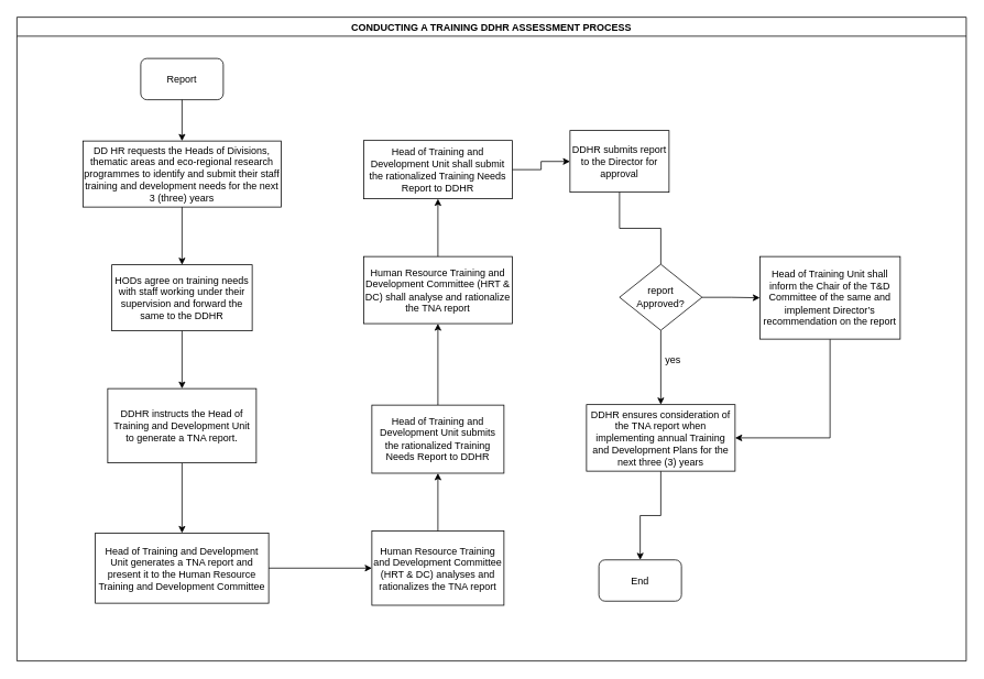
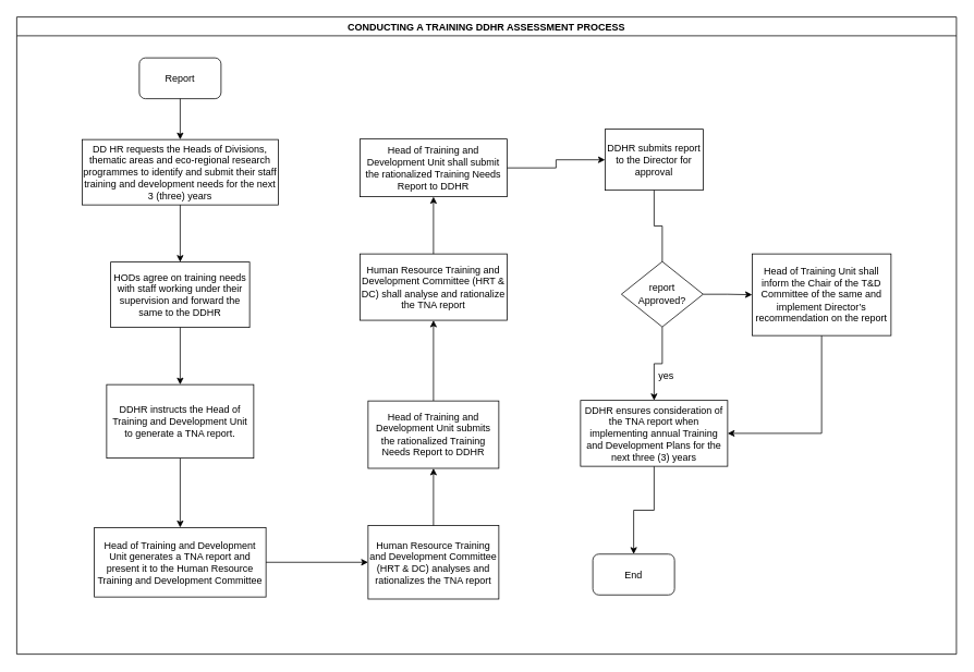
  <mxCell id="0" />
  <mxCell id="1" parent="0" />
  <mxCell id="2" value="CONDUCTING A TRAINING DDHR ASSESSMENT PROCESS" style="swimlane;" vertex="1" parent="1"><mxGeometry x="20" y="20" width="1150" height="780" as="geometry" /></mxCell>
  <mxCell id="3" value="Report" style="rounded=1;whiteSpace=wrap;html=1;" vertex="1" parent="2"><mxGeometry x="150" y="50" width="100" height="50" as="geometry" /></mxCell>
  <mxCell id="4" value="DD HR requests the Heads of Divisions, thematic areas and eco-regional research programmes to identify and submit their staff training and development needs for the next 3 (three) years" style="rounded=0;whiteSpace=wrap;html=1;" vertex="1" parent="2"><mxGeometry x="80" y="150" width="240" height="80" as="geometry" /></mxCell>
  <mxCell id="5" value="" style="edgeStyle=orthogonalEdgeStyle;rounded=0;orthogonalLoop=1;jettySize=auto;html=1;entryX=0.5;entryY=0;entryDx=0;entryDy=0;" edge="1" parent="2" source="3" target="4"><mxGeometry relative="1" as="geometry"><mxPoint x="200" y="150" as="targetPoint" /></mxGeometry></mxCell>
  <mxCell id="6" value="HODs agree on training needs with staff working under their supervision and forward the same to the DDHR" style="whiteSpace=wrap;html=1;rounded=0;" vertex="1" parent="2"><mxGeometry x="115" y="300" width="170" height="80" as="geometry" /></mxCell>
  <mxCell id="7" value="" style="edgeStyle=orthogonalEdgeStyle;rounded=0;orthogonalLoop=1;jettySize=auto;html=1;" edge="1" parent="2" source="4" target="6"><mxGeometry relative="1" as="geometry" /></mxCell>
  <mxCell id="8" value="Head of Training and Development Unit generates a TNA report and present it to the Human Resource Training and Development Committee" style="whiteSpace=wrap;html=1;rounded=0;" vertex="1" parent="2"><mxGeometry x="95" y="625" width="210" height="85" as="geometry" /></mxCell>
  <mxCell id="9" value="Human Resource Training and Development Committee (HRT &amp;amp; DC) analyses and rationalizes the TNA report" style="whiteSpace=wrap;html=1;rounded=0;" vertex="1" parent="2"><mxGeometry x="430" y="622.5" width="160" height="90" as="geometry" /></mxCell>
  <mxCell id="10" value="" style="edgeStyle=orthogonalEdgeStyle;rounded=0;orthogonalLoop=1;jettySize=auto;html=1;" edge="1" parent="2" source="8" target="9"><mxGeometry relative="1" as="geometry" /></mxCell>
  <mxCell id="11" value="Human Resource Training and Development Committee (HRT &amp;amp; DC) shall analyse and rationalize the TNA report" style="whiteSpace=wrap;html=1;rounded=0;" vertex="1" parent="2"><mxGeometry x="420" y="290" width="180" height="81.25" as="geometry" /></mxCell>
- <mxCell id="12" value="DDHR submits report to the Director for approval" style="whiteSpace=wrap;html=1;rounded=0;" vertex="1" parent="2"><mxGeometry x="670" y="137.35" width="120" height="74.69" as="geometry" /></mxCell>
- <mxCell id="13" value="yes" style="text;html=1;strokeColor=none;fillColor=none;align=center;verticalAlign=middle;whiteSpace=wrap;rounded=0;" vertex="1" parent="2"><mxGeometry x="775" y="405" width="40" height="20" as="geometry" /></mxCell>
+ <mxCell id="12" value="DDHR submits report to the Director for approval" style="whiteSpace=wrap;html=1;rounded=0;" vertex="1" parent="2"><mxGeometry x="720" y="137.35" width="120" height="74.69" as="geometry" /></mxCell>
+ <mxCell id="13" value="yes" style="text;html=1;strokeColor=none;fillColor=none;align=center;verticalAlign=middle;whiteSpace=wrap;rounded=0;" vertex="1" parent="2"><mxGeometry x="775" y="430" width="40" height="20" as="geometry" /></mxCell>
  <mxCell id="14" value="End" style="rounded=1;whiteSpace=wrap;html=1;" vertex="1" parent="2"><mxGeometry x="705" y="657.5" width="100" height="50" as="geometry" /></mxCell>
  <mxCell id="15" value="" style="edgeStyle=orthogonalEdgeStyle;rounded=0;orthogonalLoop=1;jettySize=auto;html=1;" edge="1" parent="1" source="16" target="8"><mxGeometry relative="1" as="geometry" /></mxCell>
  <mxCell id="16" value="DDHR instructs the Head of Training and Development Unit to generate a TNA report." style="whiteSpace=wrap;html=1;rounded=0;" vertex="1" parent="1"><mxGeometry x="130" y="470" width="180" height="90" as="geometry" /></mxCell>
  <mxCell id="17" value="" style="edgeStyle=orthogonalEdgeStyle;rounded=0;orthogonalLoop=1;jettySize=auto;html=1;" edge="1" parent="1" source="6" target="16"><mxGeometry relative="1" as="geometry" /></mxCell>
  <mxCell id="18" value="" style="edgeStyle=orthogonalEdgeStyle;rounded=0;orthogonalLoop=1;jettySize=auto;html=1;" edge="1" parent="1" source="19" target="11"><mxGeometry relative="1" as="geometry" /></mxCell>
  <mxCell id="19" value="Head of Training and Development Unit submits the rationalized Training Needs Report to DDHR" style="whiteSpace=wrap;html=1;rounded=0;" vertex="1" parent="1"><mxGeometry x="450" y="490" width="160" height="82.5" as="geometry" /></mxCell>
  <mxCell id="20" value="" style="edgeStyle=orthogonalEdgeStyle;rounded=0;orthogonalLoop=1;jettySize=auto;html=1;" edge="1" parent="1" source="9" target="19"><mxGeometry relative="1" as="geometry" /></mxCell>
  <mxCell id="21" value="" style="edgeStyle=orthogonalEdgeStyle;rounded=0;orthogonalLoop=1;jettySize=auto;html=1;" edge="1" parent="1" source="22" target="12"><mxGeometry relative="1" as="geometry" /></mxCell>
  <mxCell id="22" value="Head of Training and Development Unit shall submit the rationalized Training Needs Report to DDHR" style="whiteSpace=wrap;html=1;rounded=0;" vertex="1" parent="1"><mxGeometry x="440" y="169.38" width="180" height="70.62" as="geometry" /></mxCell>
  <mxCell id="23" value="" style="edgeStyle=orthogonalEdgeStyle;rounded=0;orthogonalLoop=1;jettySize=auto;html=1;" edge="1" parent="1" source="11" target="22"><mxGeometry relative="1" as="geometry" /></mxCell>
  <mxCell id="24" value="" style="edgeStyle=orthogonalEdgeStyle;rounded=0;orthogonalLoop=1;jettySize=auto;html=1;" edge="1" parent="1" source="26" target="29"><mxGeometry relative="1" as="geometry" /></mxCell>
  <mxCell id="25" value="" style="edgeStyle=orthogonalEdgeStyle;rounded=0;orthogonalLoop=1;jettySize=auto;html=1;" edge="1" parent="1" source="26" target="31"><mxGeometry relative="1" as="geometry" /></mxCell>
- <mxCell id="26" value="&lt;div&gt;report&lt;br&gt;&lt;/div&gt;&lt;div&gt;Approved?&lt;/div&gt;" style="rhombus;whiteSpace=wrap;html=1;rounded=0;" vertex="1" parent="1"><mxGeometry x="750" y="319.39" width="100" height="80" as="geometry" /></mxCell>
+ <mxCell id="26" value="&lt;div&gt;report&lt;br&gt;&lt;/div&gt;&lt;div&gt;Approved?&lt;/div&gt;" style="rhombus;whiteSpace=wrap;html=1;rounded=0;" vertex="1" parent="1"><mxGeometry x="760" y="319.39" width="100" height="80" as="geometry" /></mxCell>
  <mxCell id="27" value="" style="edgeStyle=orthogonalEdgeStyle;rounded=0;orthogonalLoop=1;jettySize=auto;html=1;endArrow=none;" edge="1" parent="1" source="12" target="26"><mxGeometry relative="1" as="geometry" /></mxCell>
  <mxCell id="28" value="" style="edgeStyle=orthogonalEdgeStyle;rounded=0;orthogonalLoop=1;jettySize=auto;html=1;entryX=0.5;entryY=0;entryDx=0;entryDy=0;" edge="1" parent="1" source="29" target="14"><mxGeometry relative="1" as="geometry"><mxPoint x="800" y="650.305" as="targetPoint" /></mxGeometry></mxCell>
  <mxCell id="29" value="DDHR ensures consideration of the TNA report when implementing annual Training and Development Plans for the next three (3) years" style="whiteSpace=wrap;html=1;rounded=0;" vertex="1" parent="1"><mxGeometry x="710" y="489.39" width="180" height="80.61" as="geometry" /></mxCell>
  <mxCell id="30" value="" style="edgeStyle=orthogonalEdgeStyle;rounded=0;orthogonalLoop=1;jettySize=auto;html=1;entryX=1;entryY=0.5;entryDx=0;entryDy=0;exitX=0.5;exitY=1;exitDx=0;exitDy=0;" edge="1" parent="1" source="31" target="29"><mxGeometry relative="1" as="geometry"><mxPoint x="1005" y="500" as="targetPoint" /><Array as="points"><mxPoint x="1005" y="530" /></Array></mxGeometry></mxCell>
  <mxCell id="31" value="Head of Training Unit shall inform the Chair of the T&amp;amp;D Committee of the same and implement Director’s recommendation on the report" style="whiteSpace=wrap;html=1;rounded=0;" vertex="1" parent="1"><mxGeometry x="920" y="310" width="170" height="100" as="geometry" /></mxCell>
